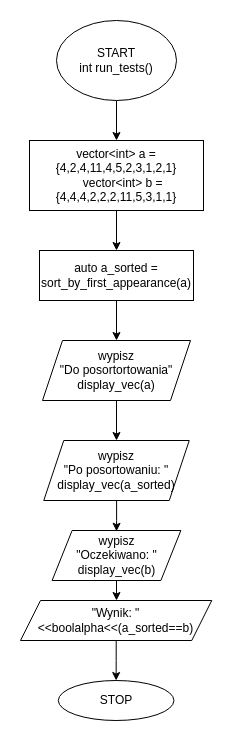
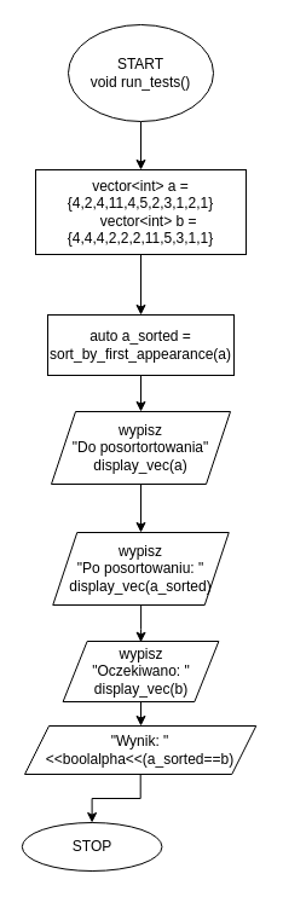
  <mxCell id="0" />
  <mxCell id="1" parent="0" />
  <mxCell id="2" value="" style="edgeStyle=orthogonalEdgeStyle;rounded=0;orthogonalLoop=1;jettySize=auto;html=1;" parent="1" source="3" target="5" edge="1"><mxGeometry relative="1" as="geometry" /></mxCell>
- <mxCell id="3" value="START&lt;br&gt;int run_tests()" style="ellipse;whiteSpace=wrap;html=1;" parent="1" vertex="1"><mxGeometry x="56" y="20" width="120" height="80" as="geometry" /></mxCell>
+ <mxCell id="3" value="START&lt;br&gt;void run_tests()" style="ellipse;whiteSpace=wrap;html=1;" parent="1" vertex="1"><mxGeometry x="56" y="20" width="120" height="80" as="geometry" /></mxCell>
  <mxCell id="4" value="" style="edgeStyle=orthogonalEdgeStyle;rounded=0;orthogonalLoop=1;jettySize=auto;html=1;" parent="1" source="5" target="7" edge="1"><mxGeometry relative="1" as="geometry" /></mxCell>
  <mxCell id="5" value="&lt;div&gt;vector&amp;lt;int&amp;gt; a = {4,2,4,11,4,5,2,3,1,2,1}&lt;/div&gt;&lt;div&gt;&amp;nbsp; &amp;nbsp; vector&amp;lt;int&amp;gt; b = {4,4,4,2,2,2,11,5,3,1,1}&lt;/div&gt;" style="whiteSpace=wrap;html=1;" parent="1" vertex="1"><mxGeometry x="29" y="140" width="174" height="70" as="geometry" /></mxCell>
  <mxCell id="6" value="" style="edgeStyle=orthogonalEdgeStyle;rounded=0;orthogonalLoop=1;jettySize=auto;html=1;" parent="1" source="7" target="9" edge="1"><mxGeometry relative="1" as="geometry" /></mxCell>
- <mxCell id="7" value="auto a_sorted = sort_by_first_appearance(a)" style="whiteSpace=wrap;html=1;" parent="1" vertex="1"><mxGeometry x="39" y="250" width="154" height="50" as="geometry" /></mxCell>
+ <mxCell id="7" value="auto a_sorted = sort_by_first_appearance(a)" style="whiteSpace=wrap;html=1;" parent="1" vertex="1"><mxGeometry x="39" y="260" width="154" height="50" as="geometry" /></mxCell>
  <mxCell id="8" style="edgeStyle=orthogonalEdgeStyle;rounded=0;orthogonalLoop=1;jettySize=auto;html=1;entryX=0.5;entryY=0;entryDx=0;entryDy=0;" edge="1" parent="1" source="9" target="11"><mxGeometry relative="1" as="geometry" /></mxCell>
  <mxCell id="9" value="wypisz&lt;br&gt;&quot;Do posortortowania&quot;&lt;br&gt;display_vec(a)" style="shape=parallelogram;perimeter=parallelogramPerimeter;whiteSpace=wrap;html=1;fixedSize=1;" parent="1" vertex="1"><mxGeometry x="42" y="340" width="148" height="60" as="geometry" /></mxCell>
  <mxCell id="10" style="edgeStyle=orthogonalEdgeStyle;rounded=0;orthogonalLoop=1;jettySize=auto;html=1;entryX=0.5;entryY=0.015;entryDx=0;entryDy=0;entryPerimeter=0;" edge="1" parent="1" source="11" target="13"><mxGeometry relative="1" as="geometry" /></mxCell>
  <mxCell id="11" value="wypisz&lt;br&gt;&quot;Po posortowaniu: &quot;&lt;br&gt;display_vec(a_sorted)" style="shape=parallelogram;perimeter=parallelogramPerimeter;whiteSpace=wrap;html=1;fixedSize=1;" parent="1" vertex="1"><mxGeometry x="43.25" y="440" width="145.5" height="60" as="geometry" /></mxCell>
  <mxCell id="12" style="edgeStyle=orthogonalEdgeStyle;rounded=0;orthogonalLoop=1;jettySize=auto;html=1;entryX=0.5;entryY=0;entryDx=0;entryDy=0;" edge="1" parent="1" source="13" target="15"><mxGeometry relative="1" as="geometry" /></mxCell>
  <mxCell id="13" value="wypisz&lt;br&gt;&quot;Oczekiwano: &quot;&lt;br&gt;display_vec(b)" style="shape=parallelogram;perimeter=parallelogramPerimeter;whiteSpace=wrap;html=1;fixedSize=1;" parent="1" vertex="1"><mxGeometry x="51.62" y="530" width="128.75" height="50" as="geometry" /></mxCell>
  <mxCell id="14" value="" style="edgeStyle=orthogonalEdgeStyle;rounded=0;orthogonalLoop=1;jettySize=auto;html=1;" parent="1" source="15" target="16" edge="1"><mxGeometry relative="1" as="geometry" /></mxCell>
  <mxCell id="15" value="&quot;Wynik: &quot;&amp;lt;&amp;lt;boolalpha&amp;lt;&amp;lt;(a_sorted==b)" style="shape=parallelogram;perimeter=parallelogramPerimeter;whiteSpace=wrap;html=1;fixedSize=1;" parent="1" vertex="1"><mxGeometry x="20" y="600" width="191.25" height="40" as="geometry" /></mxCell>
- <mxCell id="16" value="STOP" style="ellipse;whiteSpace=wrap;html=1;" parent="1" vertex="1"><mxGeometry x="57.81" y="680" width="115.63" height="40" as="geometry" /></mxCell>
+ <mxCell id="16" value="STOP" style="ellipse;whiteSpace=wrap;html=1;" parent="1" vertex="1"><mxGeometry x="17.81" y="680" width="115.63" height="40" as="geometry" /></mxCell>
